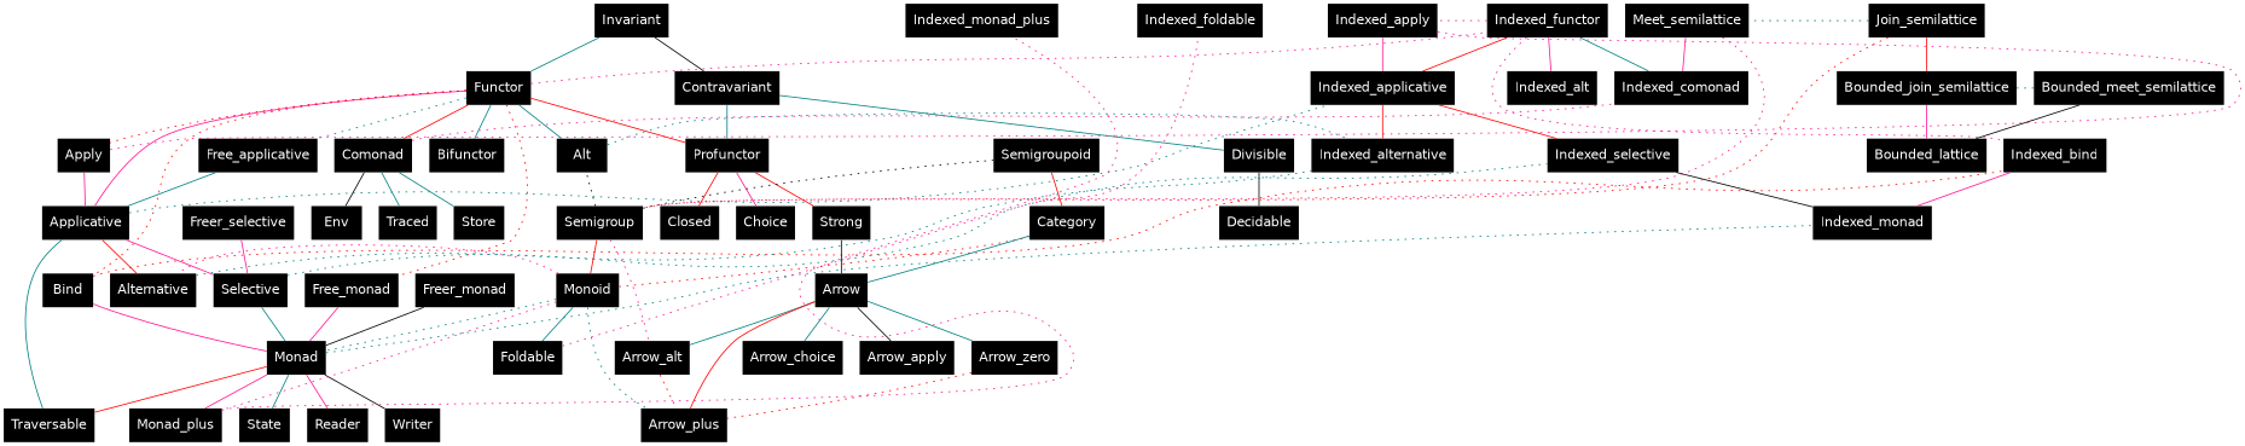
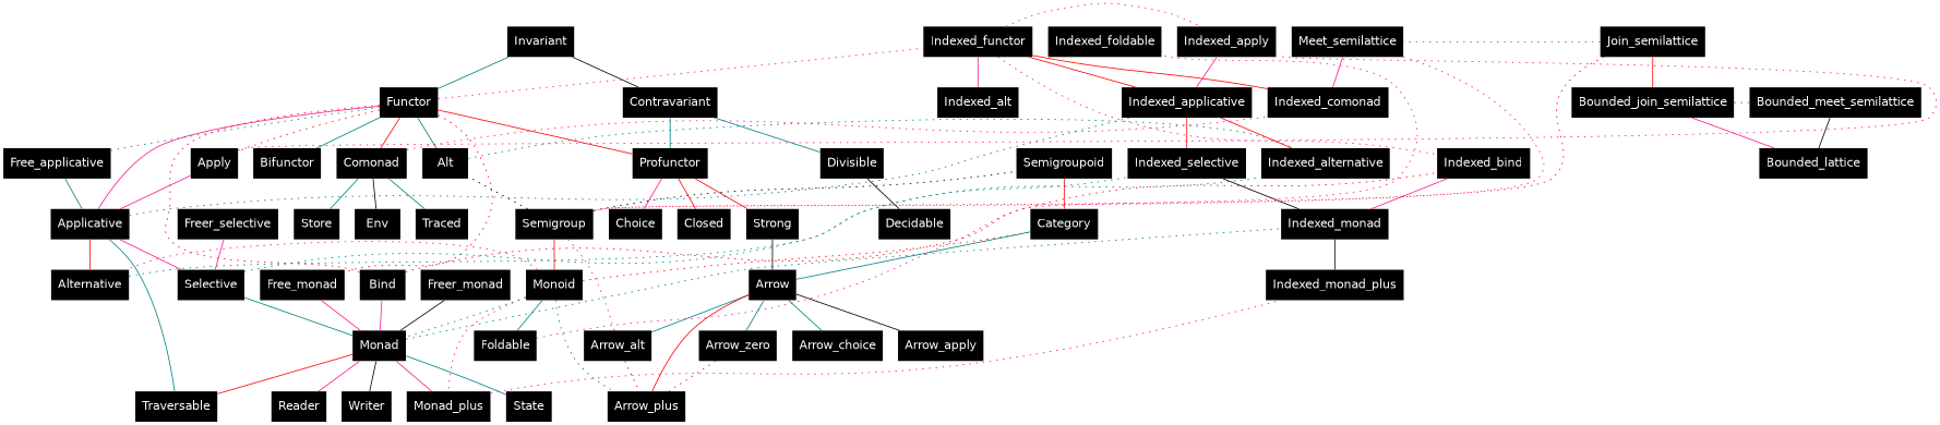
  graph {
    node [fillcolor=black fontcolor=white fontname=Helvetica shape=plaintext style=filled]
    edge [color=teal]
    Invariant
    Functor
    Contravariant
    Applicative
    Apply
    Bind
    Alt
    Comonad
    Indexed_functor
    Free_applicative
    Free_monad
    Profunctor
    Bifunctor
    Divisible
    Selective
    Alternative
    Indexed_applicative
    Traversable
    Indexed_apply
    Monad
    Indexed_bind
    Indexed_alternative
    Indexed_comonad
    Store
    Env
    Traced
    Indexed_alt
    Strong
    Choice
    Closed
    Decidable
    Indexed_selective
    Monad_plus
    Indexed_monad
    State
    Reader
    Writer
    Indexed_monad_plus
    Foldable
    Indexed_foldable
    Semigroup
    Monoid
    Semigroupoid
    Arrow_alt
    Category
    Arrow_plus
    Arrow
    Freer_selective
    Freer_monad
    Arrow_zero
    Arrow_choice
    Arrow_apply
    Meet_semilattice
    Bounded_meet_semilattice
    Bounded_lattice
    Join_semilattice
    Bounded_join_semilattice
    Invariant -- Functor
    Invariant -- Contravariant [color=black]
    Functor -- Applicative [color=deeppink]
    Functor -- Apply [arrowhead=none color=red constraint=false style=dotted]
    Functor -- Bind [arrowhead=none color=red constraint=false style=dotted]
    Functor -- Alt
    Functor -- Comonad [color=red]
    Functor -- Indexed_functor [arrowhead=none color=deeppink constraint=false style=dotted]
    Functor -- Free_applicative [arrowhead=none style=dotted]
    Functor -- Free_monad [arrowhead=none color=red style=dotted]
    Functor -- Profunctor [color=red]
    Functor -- Bifunctor
    Contravariant -- Profunctor
    Contravariant -- Divisible
    Applicative -- Selective [color=deeppink]
    Applicative -- Alternative [color=red]
    Applicative -- Indexed_applicative [arrowhead=none constraint=false style=dotted]
    Applicative -- Traversable
    Apply -- Applicative [color=deeppink]
    Apply -- Indexed_apply [arrowhead=none color=deeppink constraint=false style=dotted]
    Bind -- Monad [color=deeppink]
    Bind -- Indexed_bind [arrowhead=none color=red constraint=false style=dotted]
    Alt -- Indexed_alternative [arrowhead=none constraint=false style=dotted]
    Comonad -- Indexed_comonad [arrowhead=none color=deeppink constraint=false style=dotted]
    Comonad -- Store
    Comonad -- Env [color=black]
    Comonad -- Traced
    Indexed_functor -- Indexed_applicative [color=red]
    Indexed_functor -- Indexed_apply [arrowhead=none color=deeppink constraint=false style=dotted]
    Indexed_functor -- Indexed_bind [arrowhead=none color=deeppink constraint=false style=dotted]
-   Indexed_functor -- Indexed_comonad
+   Indexed_functor -- Indexed_comonad [color=red]
    Indexed_functor -- Indexed_alt [color=deeppink]
    Free_applicative -- Applicative
    Free_monad -- Monad [color=deeppink]
    Profunctor -- Strong [color=red]
    Profunctor -- Choice [color=deeppink]
    Profunctor -- Closed [color=red]
    Divisible -- Decidable [color=black]
    Selective -- Monad
    Selective -- Indexed_selective [arrowhead=none constraint=false style=dotted]
    Alternative -- Indexed_alternative [arrowhead=none constraint=false style=dotted]
    Indexed_applicative -- Indexed_alternative [color=red]
    Indexed_applicative -- Indexed_selective [color=red]
    Indexed_apply -- Indexed_applicative [color=deeppink]
    Monad -- Traversable [color=red]
    Monad -- Monad_plus [color=deeppink]
    Monad -- Indexed_monad [arrowhead=none constraint=false style=dotted]
    Monad -- State
    Monad -- Reader [color=deeppink]
    Monad -- Writer [color=black]
    Indexed_bind -- Indexed_monad [color=deeppink]
    Strong -- Arrow [color=black]
    Indexed_selective -- Indexed_monad [color=black]
    Monad_plus -- Indexed_monad_plus [arrowhead=none color=deeppink constraint=false style=dotted]
+   Indexed_monad -- Indexed_monad_plus [color=black]
    Foldable -- Indexed_foldable [arrowhead=none color=deeppink constraint=false style=dotted]
    Semigroup -- Alt [arrowhead=none color=black constraint=false style=dotted]
    Semigroup -- Monoid [color=red]
    Semigroup -- Semigroupoid [arrowhead=none color=black constraint=false style=dotted]
    Semigroup -- Arrow_alt [arrowhead=none color=deeppink style=dotted]
    Monoid -- Alternative [arrowhead=none color=deeppink constraint=false style=dotted]
    Monoid -- Monad [arrowhead=none style=dotted]
    Monoid -- Monad_plus [arrowhead=none color=deeppink constraint=false style=dotted]
    Monoid -- Foldable
    Monoid -- Category [arrowhead=none color=red constraint=false style=dotted]
    Monoid -- Arrow_plus [arrowhead=none style=dotted]
    Semigroupoid -- Category [color=red]
    Arrow_alt -- Arrow_plus [arrowhead=none color=red style=dotted]
    Category -- Arrow
    Arrow -- Arrow_alt
    Arrow -- Arrow_plus [color=red]
    Arrow -- Arrow_zero
    Arrow -- Arrow_choice
    Arrow -- Arrow_apply [color=black]
    Freer_selective -- Selective [color=deeppink]
    Freer_monad -- Monad [color=black]
    Arrow_zero -- Arrow_plus [arrowhead=none color=red style=dotted]
    Meet_semilattice -- Indexed_comonad [color=deeppink]
    Meet_semilattice -- Semigroup [arrowhead=none color=deeppink constraint=false style=dotted]
    Bounded_meet_semilattice -- Bounded_lattice [color=black]
    Join_semilattice -- Semigroup [arrowhead=none color=red constraint=false style=dotted]
    Join_semilattice -- Meet_semilattice [arrowhead=none constraint=false style=dotted]
    Join_semilattice -- Bounded_join_semilattice [color=red]
    Bounded_join_semilattice -- Bounded_meet_semilattice [arrowhead=none constraint=false style=dotted]
    Bounded_join_semilattice -- Bounded_lattice [color=deeppink]
  }
